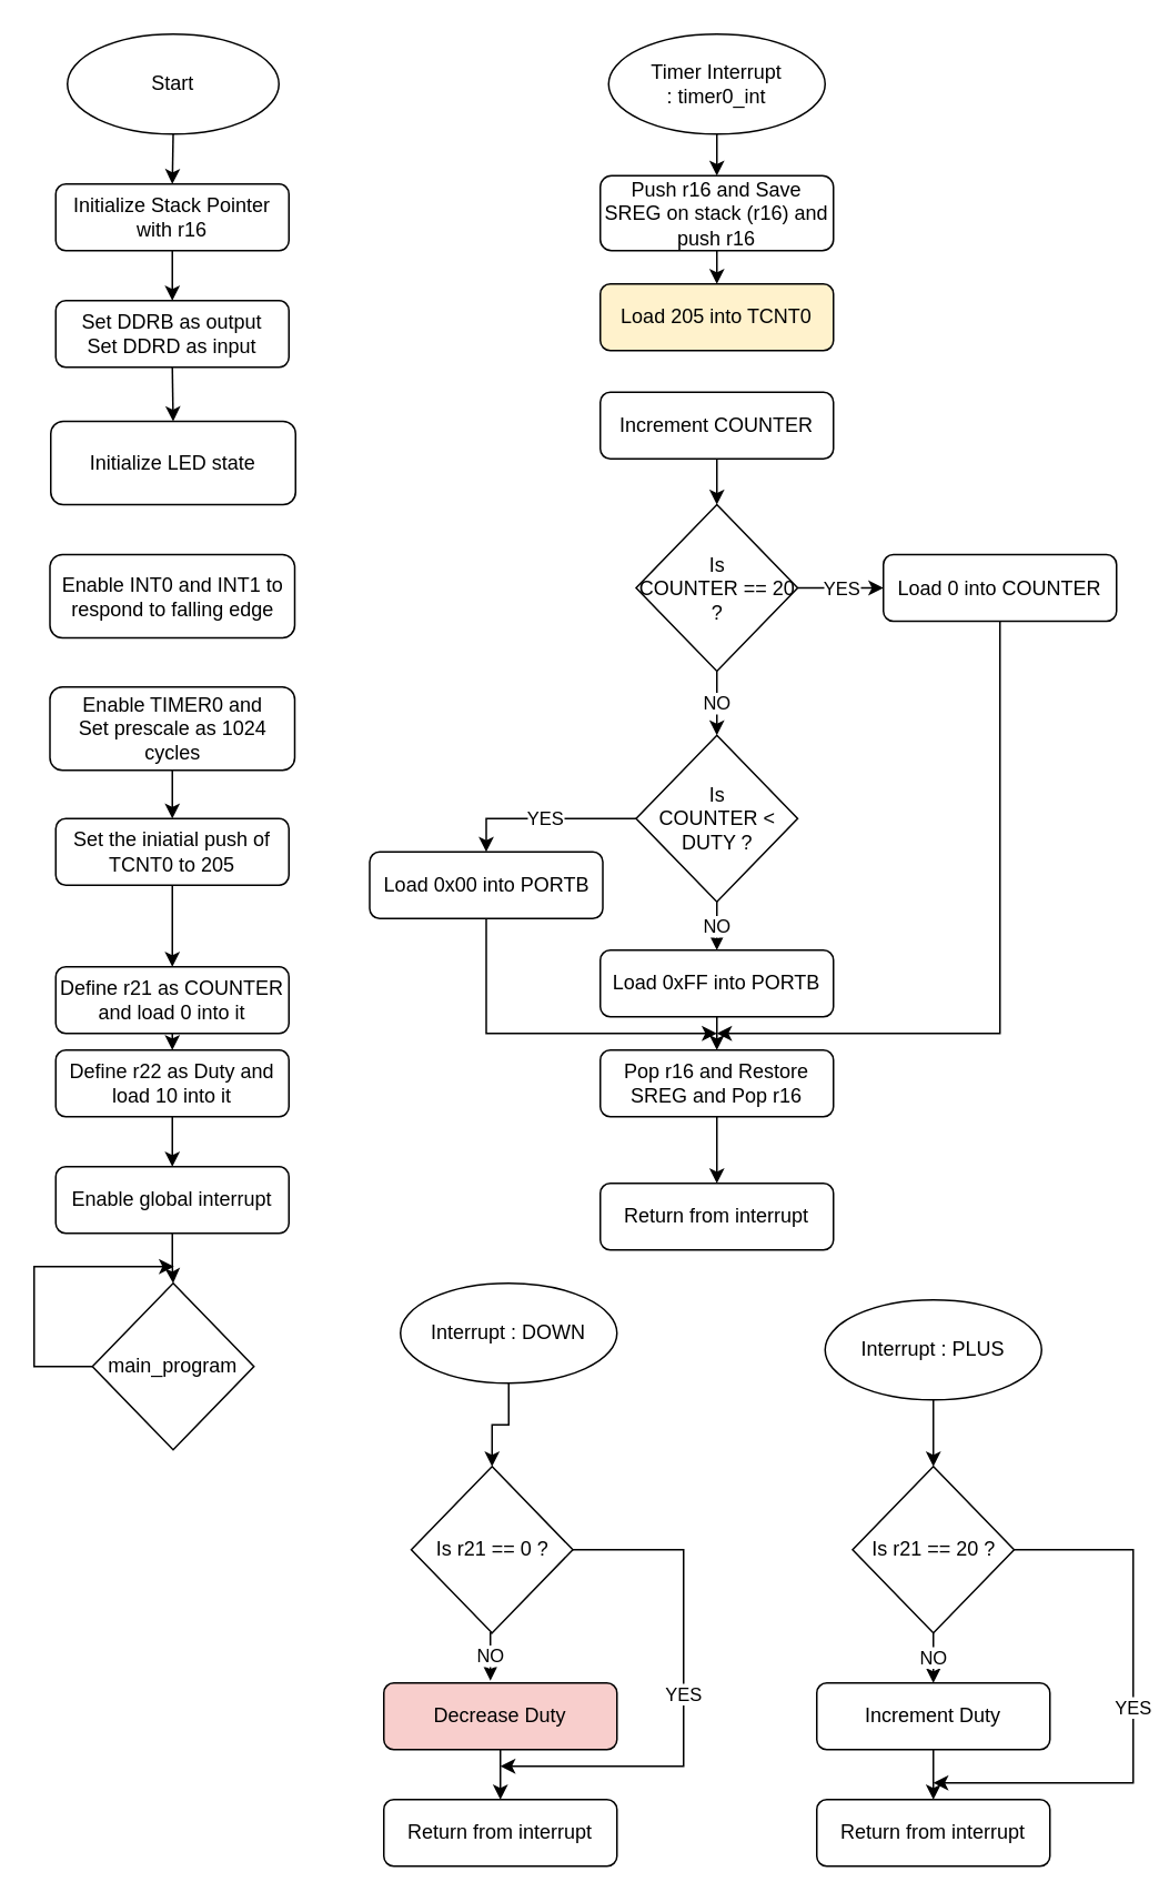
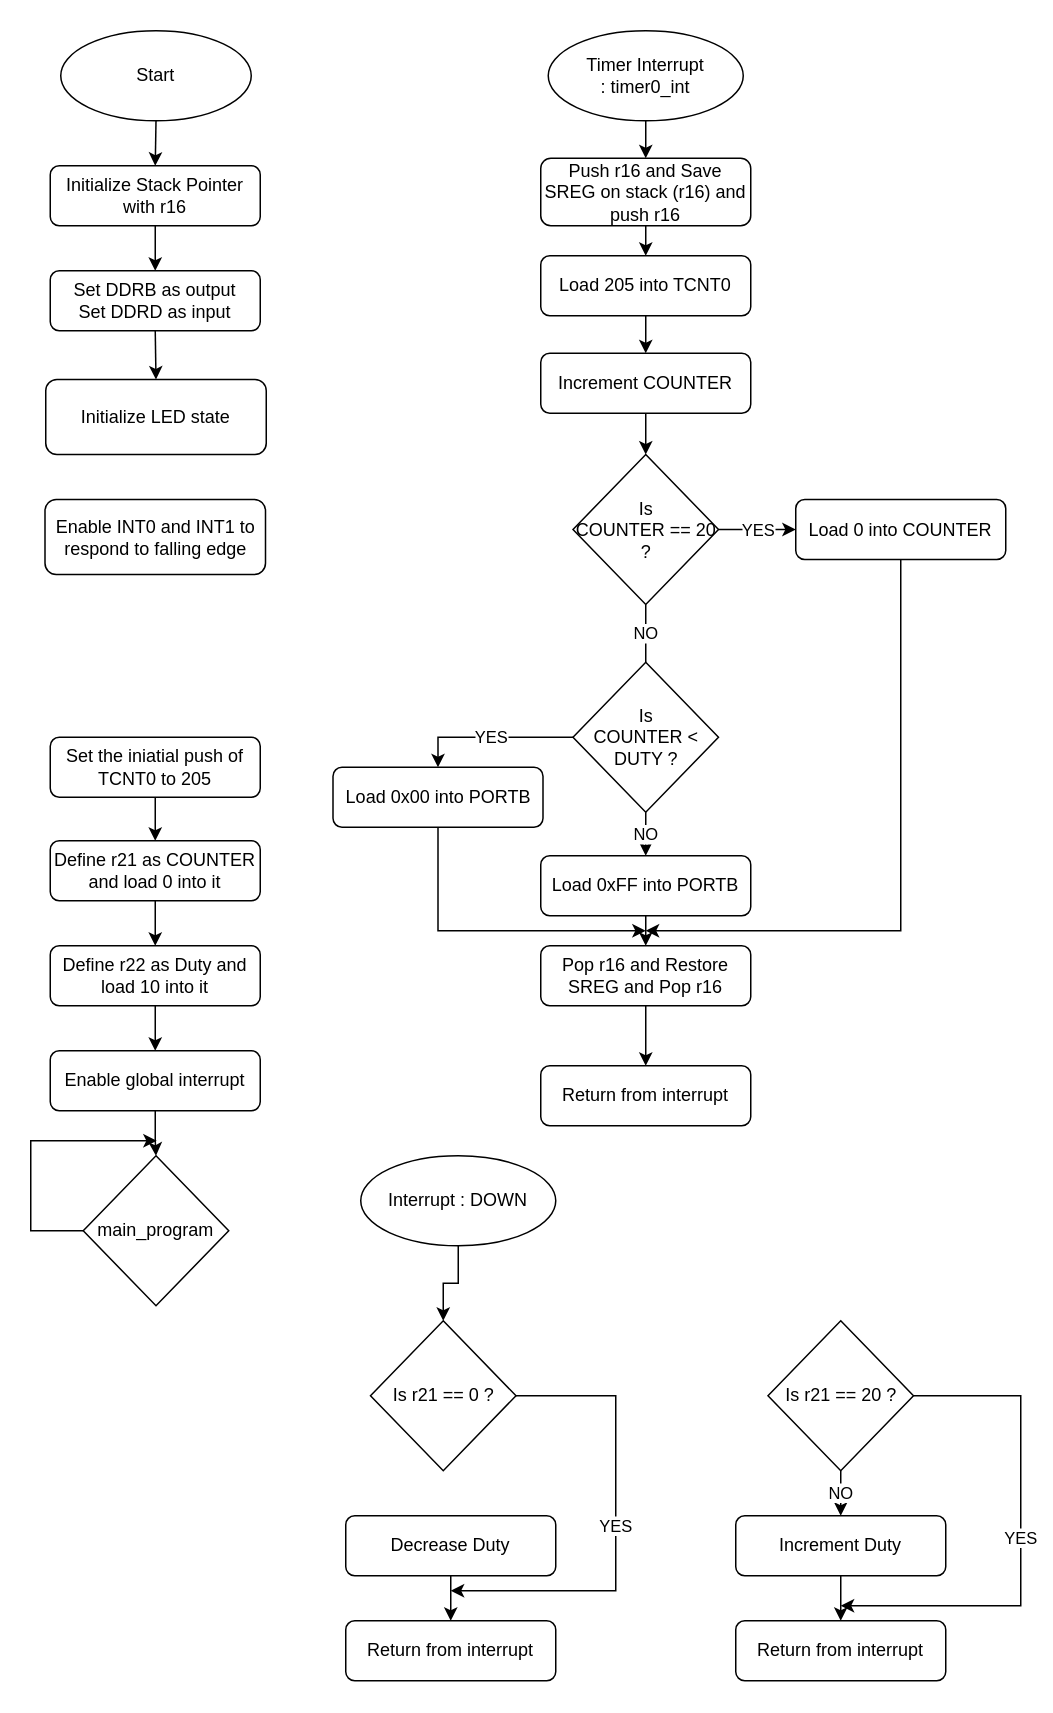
  <mxCell id="0" />
  <mxCell id="1" parent="0" />
  <mxCell id="2" style="edgeStyle=orthogonalEdgeStyle;rounded=0;orthogonalLoop=1;jettySize=auto;html=1;exitX=0.5;exitY=1;exitDx=0;exitDy=0;entryX=0.5;entryY=0;entryDx=0;entryDy=0;" parent="1" source="3" target="5" edge="1"><mxGeometry relative="1" as="geometry" /></mxCell>
  <mxCell id="3" value="Start" style="ellipse;whiteSpace=wrap;html=1;" parent="1" vertex="1"><mxGeometry x="40" y="20" width="127" height="60" as="geometry" /></mxCell>
  <mxCell id="4" style="edgeStyle=orthogonalEdgeStyle;rounded=0;orthogonalLoop=1;jettySize=auto;html=1;exitX=0.5;exitY=1;exitDx=0;exitDy=0;entryX=0.5;entryY=0;entryDx=0;entryDy=0;" parent="1" source="5" target="7" edge="1"><mxGeometry relative="1" as="geometry" /></mxCell>
  <mxCell id="5" value="Initialize Stack Pointer with r16" style="rounded=1;whiteSpace=wrap;html=1;" parent="1" vertex="1"><mxGeometry x="33" y="110" width="140" height="40" as="geometry" /></mxCell>
  <mxCell id="6" style="edgeStyle=orthogonalEdgeStyle;rounded=0;orthogonalLoop=1;jettySize=auto;html=1;exitX=0.5;exitY=1;exitDx=0;exitDy=0;entryX=0.5;entryY=0;entryDx=0;entryDy=0;" edge="1" parent="1" source="7" target="52"><mxGeometry relative="1" as="geometry" /></mxCell>
  <mxCell id="7" value="Set DDRB as output&lt;br&gt;Set DDRD as input" style="rounded=1;whiteSpace=wrap;html=1;" parent="1" vertex="1"><mxGeometry x="33" y="180" width="140" height="40" as="geometry" /></mxCell>
- <mxCell id="8" style="edgeStyle=orthogonalEdgeStyle;rounded=0;orthogonalLoop=1;jettySize=auto;html=1;exitX=0.5;exitY=1;exitDx=0;exitDy=0;entryX=0.5;entryY=0;entryDx=0;entryDy=0;" parent="1" source="9" target="32" edge="1"><mxGeometry relative="1" as="geometry" /></mxCell>
- <mxCell id="9" value="Enable TIMER0 and&lt;br&gt;Set prescale as 1024 cycles" style="rounded=1;whiteSpace=wrap;html=1;" parent="1" vertex="1"><mxGeometry x="29.5" y="412" width="147" height="50" as="geometry" /></mxCell>
  <mxCell id="10" style="edgeStyle=orthogonalEdgeStyle;rounded=0;orthogonalLoop=1;jettySize=auto;html=1;exitX=0.5;exitY=1;exitDx=0;exitDy=0;entryX=0.5;entryY=0;entryDx=0;entryDy=0;" parent="1" source="11" target="34" edge="1"><mxGeometry relative="1" as="geometry" /></mxCell>
- <mxCell id="11" value="Define r21 as COUNTER and load 0 into it" style="rounded=1;whiteSpace=wrap;html=1;" parent="1" vertex="1"><mxGeometry x="33" y="580" width="140" height="40" as="geometry" /></mxCell>
+ <mxCell id="11" value="Define r21 as COUNTER and load 0 into it" style="rounded=1;whiteSpace=wrap;html=1;" parent="1" vertex="1"><mxGeometry x="33" y="560" width="140" height="40" as="geometry" /></mxCell>
  <mxCell id="12" style="edgeStyle=orthogonalEdgeStyle;rounded=0;orthogonalLoop=1;jettySize=auto;html=1;exitX=0.5;exitY=1;exitDx=0;exitDy=0;" parent="1" source="13" target="15" edge="1"><mxGeometry relative="1" as="geometry" /></mxCell>
  <mxCell id="13" value="Enable global interrupt" style="rounded=1;whiteSpace=wrap;html=1;" parent="1" vertex="1"><mxGeometry x="33" y="700" width="140" height="40" as="geometry" /></mxCell>
  <mxCell id="14" style="edgeStyle=orthogonalEdgeStyle;rounded=0;orthogonalLoop=1;jettySize=auto;html=1;exitX=0;exitY=0.5;exitDx=0;exitDy=0;" edge="1" parent="1" source="15"><mxGeometry relative="1" as="geometry"><mxPoint x="104" y="760" as="targetPoint" /><Array as="points"><mxPoint x="20" y="820" /></Array></mxGeometry></mxCell>
  <mxCell id="15" value="main_program" style="rhombus;whiteSpace=wrap;html=1;" parent="1" vertex="1"><mxGeometry x="55" y="770" width="97" height="100" as="geometry" /></mxCell>
  <mxCell id="16" style="edgeStyle=orthogonalEdgeStyle;rounded=0;orthogonalLoop=1;jettySize=auto;html=1;exitX=0.5;exitY=1;exitDx=0;exitDy=0;entryX=0.5;entryY=0;entryDx=0;entryDy=0;" parent="1" source="17" target="19" edge="1"><mxGeometry relative="1" as="geometry" /></mxCell>
  <mxCell id="17" value="Timer Interrupt :&amp;nbsp;timer0_int" style="ellipse;whiteSpace=wrap;html=1;" parent="1" vertex="1"><mxGeometry x="365" y="20" width="130" height="60" as="geometry" /></mxCell>
  <mxCell id="18" style="edgeStyle=orthogonalEdgeStyle;rounded=0;orthogonalLoop=1;jettySize=auto;html=1;exitX=0.5;exitY=1;exitDx=0;exitDy=0;entryX=0.5;entryY=0;entryDx=0;entryDy=0;" parent="1" source="19" target="21" edge="1"><mxGeometry relative="1" as="geometry" /></mxCell>
  <mxCell id="19" value="Push r16 and Save SREG on stack (r16) and push r16" style="rounded=1;whiteSpace=wrap;html=1;" parent="1" vertex="1"><mxGeometry x="360" y="105" width="140" height="45" as="geometry" /></mxCell>
- <mxCell id="21" value="Load 205 into TCNT0" style="rounded=1;whiteSpace=wrap;html=1;fillColor=#fff2cc;" parent="1" vertex="1"><mxGeometry x="360" y="170" width="140" height="40" as="geometry" /></mxCell>
+ <mxCell id="20" style="edgeStyle=orthogonalEdgeStyle;rounded=0;orthogonalLoop=1;jettySize=auto;html=1;exitX=0.5;exitY=1;exitDx=0;exitDy=0;entryX=0.5;entryY=0;entryDx=0;entryDy=0;" parent="1" source="21" target="23" edge="1"><mxGeometry relative="1" as="geometry" /></mxCell>
+ <mxCell id="21" value="Load 205 into TCNT0" style="rounded=1;whiteSpace=wrap;html=1;" parent="1" vertex="1"><mxGeometry x="360" y="170" width="140" height="40" as="geometry" /></mxCell>
  <mxCell id="22" style="edgeStyle=orthogonalEdgeStyle;rounded=0;orthogonalLoop=1;jettySize=auto;html=1;exitX=0.5;exitY=1;exitDx=0;exitDy=0;entryX=0.5;entryY=0;entryDx=0;entryDy=0;" parent="1" source="23" target="26" edge="1"><mxGeometry relative="1" as="geometry" /></mxCell>
  <mxCell id="23" value="Increment COUNTER" style="rounded=1;whiteSpace=wrap;html=1;" parent="1" vertex="1"><mxGeometry x="360" y="235" width="140" height="40" as="geometry" /></mxCell>
- <mxCell id="24" value="NO" style="edgeStyle=orthogonalEdgeStyle;rounded=0;orthogonalLoop=1;jettySize=auto;html=1;exitX=0.5;exitY=1;exitDx=0;exitDy=0;" parent="1" source="26" target="49" edge="1"><mxGeometry relative="1" as="geometry" /></mxCell>
+ <mxCell id="24" value="NO" style="edgeStyle=orthogonalEdgeStyle;rounded=0;orthogonalLoop=1;jettySize=auto;html=1;exitX=0.5;exitY=1;exitDx=0;exitDy=0;endArrow=none;" parent="1" source="26" target="49" edge="1"><mxGeometry relative="1" as="geometry" /></mxCell>
  <mxCell id="25" value="YES" style="edgeStyle=orthogonalEdgeStyle;rounded=0;orthogonalLoop=1;jettySize=auto;html=1;exitX=1;exitY=0.5;exitDx=0;exitDy=0;entryX=0;entryY=0.5;entryDx=0;entryDy=0;" edge="1" parent="1" source="26" target="54"><mxGeometry relative="1" as="geometry" /></mxCell>
  <mxCell id="26" value="Is &lt;br&gt;COUNTER == 20 ?" style="rhombus;whiteSpace=wrap;html=1;" parent="1" vertex="1"><mxGeometry x="381.5" y="302.5" width="97" height="100" as="geometry" /></mxCell>
  <mxCell id="27" style="edgeStyle=orthogonalEdgeStyle;rounded=0;orthogonalLoop=1;jettySize=auto;html=1;exitX=0.5;exitY=1;exitDx=0;exitDy=0;entryX=0.5;entryY=0;entryDx=0;entryDy=0;" parent="1" source="28" target="29" edge="1"><mxGeometry relative="1" as="geometry" /></mxCell>
  <mxCell id="28" value="Pop r16 and Restore SREG and Pop r16" style="rounded=1;whiteSpace=wrap;html=1;" parent="1" vertex="1"><mxGeometry x="360" y="630" width="140" height="40" as="geometry" /></mxCell>
  <mxCell id="29" value="Return from interrupt" style="rounded=1;whiteSpace=wrap;html=1;" parent="1" vertex="1"><mxGeometry x="360" y="710" width="140" height="40" as="geometry" /></mxCell>
  <mxCell id="30" value="Enable INT0 and INT1 to respond to falling edge" style="rounded=1;whiteSpace=wrap;html=1;" parent="1" vertex="1"><mxGeometry x="29.5" y="332.5" width="147" height="50" as="geometry" /></mxCell>
  <mxCell id="31" style="edgeStyle=orthogonalEdgeStyle;rounded=0;orthogonalLoop=1;jettySize=auto;html=1;exitX=0.5;exitY=1;exitDx=0;exitDy=0;entryX=0.5;entryY=0;entryDx=0;entryDy=0;" parent="1" source="32" target="11" edge="1"><mxGeometry relative="1" as="geometry" /></mxCell>
  <mxCell id="32" value="Set the iniatial push of TCNT0 to 205" style="rounded=1;whiteSpace=wrap;html=1;" parent="1" vertex="1"><mxGeometry x="33" y="491" width="140" height="40" as="geometry" /></mxCell>
  <mxCell id="33" style="edgeStyle=orthogonalEdgeStyle;rounded=0;orthogonalLoop=1;jettySize=auto;html=1;exitX=0.5;exitY=1;exitDx=0;exitDy=0;entryX=0.5;entryY=0;entryDx=0;entryDy=0;" edge="1" parent="1" source="34" target="13"><mxGeometry relative="1" as="geometry" /></mxCell>
  <mxCell id="34" value="Define r22 as Duty and load 10 into it" style="rounded=1;whiteSpace=wrap;html=1;" parent="1" vertex="1"><mxGeometry x="33" y="630" width="140" height="40" as="geometry" /></mxCell>
- <mxCell id="35" style="edgeStyle=orthogonalEdgeStyle;rounded=0;orthogonalLoop=1;jettySize=auto;html=1;exitX=0.5;exitY=1;exitDx=0;exitDy=0;entryX=0.5;entryY=0;entryDx=0;entryDy=0;" parent="1" source="36" target="39" edge="1"><mxGeometry relative="1" as="geometry" /></mxCell>
- <mxCell id="36" value="Interrupt : PLUS" style="ellipse;whiteSpace=wrap;html=1;" parent="1" vertex="1"><mxGeometry x="495" y="780" width="130" height="60" as="geometry" /></mxCell>
  <mxCell id="37" value="YES" style="edgeStyle=orthogonalEdgeStyle;rounded=0;orthogonalLoop=1;jettySize=auto;html=1;exitX=1;exitY=0.5;exitDx=0;exitDy=0;" parent="1" source="39" edge="1"><mxGeometry relative="1" as="geometry"><mxPoint x="560" y="1070" as="targetPoint" /><Array as="points"><mxPoint x="680" y="930" /></Array></mxGeometry></mxCell>
  <mxCell id="38" value="NO" style="edgeStyle=orthogonalEdgeStyle;rounded=0;orthogonalLoop=1;jettySize=auto;html=1;exitX=0.5;exitY=1;exitDx=0;exitDy=0;entryX=0.5;entryY=0;entryDx=0;entryDy=0;" edge="1" parent="1" source="39" target="58"><mxGeometry relative="1" as="geometry" /></mxCell>
  <mxCell id="39" value="Is r21 == 20 ?" style="rhombus;whiteSpace=wrap;html=1;" parent="1" vertex="1"><mxGeometry x="511.5" y="880" width="97" height="100" as="geometry" /></mxCell>
  <mxCell id="40" value="Return from interrupt" style="rounded=1;whiteSpace=wrap;html=1;" parent="1" vertex="1"><mxGeometry x="490" y="1080" width="140" height="40" as="geometry" /></mxCell>
  <mxCell id="41" style="edgeStyle=orthogonalEdgeStyle;rounded=0;orthogonalLoop=1;jettySize=auto;html=1;exitX=0.5;exitY=1;exitDx=0;exitDy=0;entryX=0.5;entryY=0;entryDx=0;entryDy=0;" parent="1" source="42" target="45" edge="1"><mxGeometry relative="1" as="geometry" /></mxCell>
  <mxCell id="42" value="Interrupt : DOWN" style="ellipse;whiteSpace=wrap;html=1;" parent="1" vertex="1"><mxGeometry x="240" y="770" width="130" height="60" as="geometry" /></mxCell>
- <mxCell id="43" value="NO" style="edgeStyle=orthogonalEdgeStyle;rounded=0;orthogonalLoop=1;jettySize=auto;html=1;exitX=0.5;exitY=1;exitDx=0;exitDy=0;entryX=0.457;entryY=-0.035;entryDx=0;entryDy=0;entryPerimeter=0;" edge="1" parent="1" source="45" target="60"><mxGeometry relative="1" as="geometry" /></mxCell>
  <mxCell id="44" value="YES" style="edgeStyle=orthogonalEdgeStyle;rounded=0;orthogonalLoop=1;jettySize=auto;html=1;exitX=1;exitY=0.5;exitDx=0;exitDy=0;" edge="1" parent="1" source="45"><mxGeometry relative="1" as="geometry"><mxPoint x="300" y="1060" as="targetPoint" /><Array as="points"><mxPoint x="410" y="930" /></Array></mxGeometry></mxCell>
  <mxCell id="45" value="Is r21 == 0 ?" style="rhombus;whiteSpace=wrap;html=1;" parent="1" vertex="1"><mxGeometry x="246.5" y="880" width="97" height="100" as="geometry" /></mxCell>
  <mxCell id="46" value="Return from interrupt" style="rounded=1;whiteSpace=wrap;html=1;" parent="1" vertex="1"><mxGeometry x="230" y="1080" width="140" height="40" as="geometry" /></mxCell>
  <mxCell id="47" value="NO" style="edgeStyle=orthogonalEdgeStyle;rounded=0;orthogonalLoop=1;jettySize=auto;html=1;exitX=0.5;exitY=1;exitDx=0;exitDy=0;entryX=0.5;entryY=0;entryDx=0;entryDy=0;" parent="1" source="49" target="51" edge="1"><mxGeometry relative="1" as="geometry" /></mxCell>
  <mxCell id="48" value="YES" style="edgeStyle=orthogonalEdgeStyle;rounded=0;orthogonalLoop=1;jettySize=auto;html=1;exitX=0;exitY=0.5;exitDx=0;exitDy=0;entryX=0.5;entryY=0;entryDx=0;entryDy=0;" edge="1" parent="1" source="49" target="56"><mxGeometry relative="1" as="geometry"><mxPoint x="290" y="491" as="targetPoint" /><Array as="points"><mxPoint x="292" y="491" /></Array></mxGeometry></mxCell>
  <mxCell id="49" value="Is &lt;br&gt;COUNTER &amp;lt; DUTY ?" style="rhombus;whiteSpace=wrap;html=1;" parent="1" vertex="1"><mxGeometry x="381.5" y="441" width="97" height="100" as="geometry" /></mxCell>
  <mxCell id="50" style="edgeStyle=orthogonalEdgeStyle;rounded=0;orthogonalLoop=1;jettySize=auto;html=1;exitX=0.5;exitY=1;exitDx=0;exitDy=0;entryX=0.5;entryY=0;entryDx=0;entryDy=0;" parent="1" source="51" target="28" edge="1"><mxGeometry relative="1" as="geometry" /></mxCell>
  <mxCell id="51" value="Load 0xFF into PORTB" style="rounded=1;whiteSpace=wrap;html=1;" parent="1" vertex="1"><mxGeometry x="360" y="570" width="140" height="40" as="geometry" /></mxCell>
  <mxCell id="52" value="Initialize LED state" style="rounded=1;whiteSpace=wrap;html=1;" vertex="1" parent="1"><mxGeometry x="30" y="252.5" width="147" height="50" as="geometry" /></mxCell>
  <mxCell id="53" style="edgeStyle=orthogonalEdgeStyle;rounded=0;orthogonalLoop=1;jettySize=auto;html=1;exitX=0.5;exitY=1;exitDx=0;exitDy=0;" edge="1" parent="1" source="54"><mxGeometry relative="1" as="geometry"><mxPoint x="430" y="620" as="targetPoint" /><Array as="points"><mxPoint x="600" y="620" /><mxPoint x="500" y="620" /></Array></mxGeometry></mxCell>
  <mxCell id="54" value="Load 0 into COUNTER" style="rounded=1;whiteSpace=wrap;html=1;" vertex="1" parent="1"><mxGeometry x="530" y="332.5" width="140" height="40" as="geometry" /></mxCell>
  <mxCell id="55" style="edgeStyle=orthogonalEdgeStyle;rounded=0;orthogonalLoop=1;jettySize=auto;html=1;exitX=0.5;exitY=1;exitDx=0;exitDy=0;" edge="1" parent="1" source="56"><mxGeometry relative="1" as="geometry"><mxPoint x="430" y="620" as="targetPoint" /><Array as="points"><mxPoint x="292" y="620" /></Array></mxGeometry></mxCell>
  <mxCell id="56" value="Load 0x00 into PORTB" style="rounded=1;whiteSpace=wrap;html=1;" vertex="1" parent="1"><mxGeometry x="221.5" y="511" width="140" height="40" as="geometry" /></mxCell>
  <mxCell id="57" style="edgeStyle=orthogonalEdgeStyle;rounded=0;orthogonalLoop=1;jettySize=auto;html=1;exitX=0.5;exitY=1;exitDx=0;exitDy=0;entryX=0.5;entryY=0;entryDx=0;entryDy=0;" edge="1" parent="1" source="58" target="40"><mxGeometry relative="1" as="geometry" /></mxCell>
  <mxCell id="58" value="Increment Duty" style="rounded=1;whiteSpace=wrap;html=1;" vertex="1" parent="1"><mxGeometry x="490" y="1010" width="140" height="40" as="geometry" /></mxCell>
  <mxCell id="59" style="edgeStyle=orthogonalEdgeStyle;rounded=0;orthogonalLoop=1;jettySize=auto;html=1;exitX=0.5;exitY=1;exitDx=0;exitDy=0;entryX=0.5;entryY=0;entryDx=0;entryDy=0;" edge="1" parent="1" source="60" target="46"><mxGeometry relative="1" as="geometry" /></mxCell>
- <mxCell id="60" value="Decrease Duty" style="rounded=1;whiteSpace=wrap;html=1;fillColor=#f8cecc;" vertex="1" parent="1"><mxGeometry x="230" y="1010" width="140" height="40" as="geometry" /></mxCell>
+ <mxCell id="60" value="Decrease Duty" style="rounded=1;whiteSpace=wrap;html=1;" vertex="1" parent="1"><mxGeometry x="230" y="1010" width="140" height="40" as="geometry" /></mxCell>
